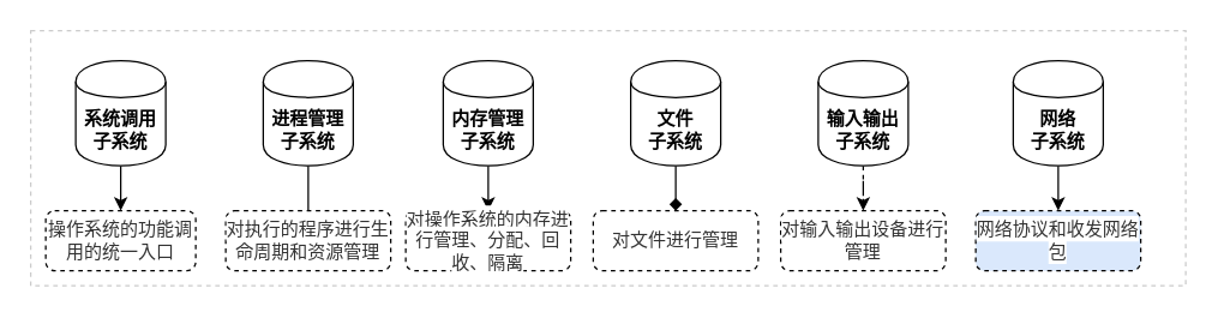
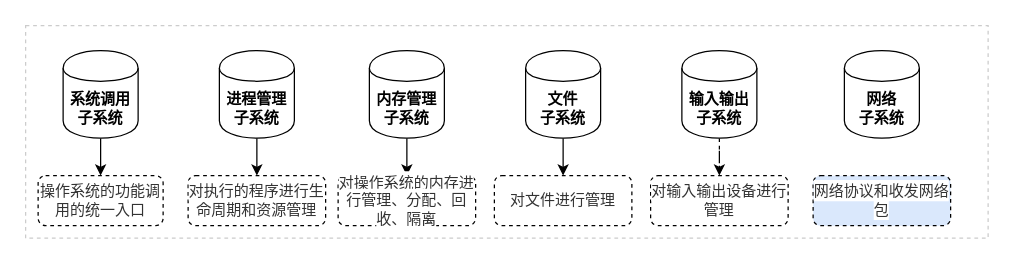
  <mxCell id="0" />
  <mxCell id="1" parent="0" />
  <mxCell id="2" value="" style="rounded=0;whiteSpace=wrap;html=1;dashed=1;strokeColor=#CCCCCC;" vertex="1" parent="1"><mxGeometry x="20" y="20" width="770" height="170" as="geometry" /></mxCell>
  <mxCell id="3" style="edgeStyle=orthogonalEdgeStyle;rounded=0;orthogonalLoop=1;jettySize=auto;html=1;entryX=0.5;entryY=0;entryDx=0;entryDy=0;" edge="1" parent="1" source="4" target="15"><mxGeometry relative="1" as="geometry" /></mxCell>
  <mxCell id="4" value="系统调用子系统" style="shape=cylinder;whiteSpace=wrap;html=1;boundedLbl=1;backgroundOutline=1;fontStyle=1" vertex="1" parent="1"><mxGeometry x="50" y="40" width="60" height="70" as="geometry" /></mxCell>
- <mxCell id="5" style="edgeStyle=orthogonalEdgeStyle;rounded=0;orthogonalLoop=1;jettySize=auto;html=1;entryX=0.5;entryY=0;entryDx=0;entryDy=0;endArrow=none;" edge="1" parent="1" source="6" target="16"><mxGeometry relative="1" as="geometry" /></mxCell>
+ <mxCell id="5" style="edgeStyle=orthogonalEdgeStyle;rounded=0;orthogonalLoop=1;jettySize=auto;html=1;entryX=0.5;entryY=0;entryDx=0;entryDy=0;" edge="1" parent="1" source="6" target="16"><mxGeometry relative="1" as="geometry" /></mxCell>
  <mxCell id="6" value="进程管理子系统" style="shape=cylinder;whiteSpace=wrap;html=1;boundedLbl=1;backgroundOutline=1;fontStyle=1" vertex="1" parent="1"><mxGeometry x="175" y="40" width="60" height="70" as="geometry" /></mxCell>
  <mxCell id="7" style="edgeStyle=orthogonalEdgeStyle;rounded=0;orthogonalLoop=1;jettySize=auto;html=1;entryX=0.5;entryY=0;entryDx=0;entryDy=0;" edge="1" parent="1" source="8" target="17"><mxGeometry relative="1" as="geometry" /></mxCell>
  <mxCell id="8" value="内存管理子系统" style="shape=cylinder;whiteSpace=wrap;html=1;boundedLbl=1;backgroundOutline=1;fontStyle=1" vertex="1" parent="1"><mxGeometry x="295" y="40" width="60" height="70" as="geometry" /></mxCell>
- <mxCell id="9" style="edgeStyle=orthogonalEdgeStyle;rounded=0;orthogonalLoop=1;jettySize=auto;html=1;entryX=0.5;entryY=0;entryDx=0;entryDy=0;endArrow=diamond;" edge="1" parent="1" source="10" target="18"><mxGeometry relative="1" as="geometry" /></mxCell>
+ <mxCell id="9" style="edgeStyle=orthogonalEdgeStyle;rounded=0;orthogonalLoop=1;jettySize=auto;html=1;entryX=0.5;entryY=0;entryDx=0;entryDy=0;" edge="1" parent="1" source="10" target="18"><mxGeometry relative="1" as="geometry" /></mxCell>
  <mxCell id="10" value="文件&lt;br&gt;子系统" style="shape=cylinder;whiteSpace=wrap;html=1;boundedLbl=1;backgroundOutline=1;fontStyle=1" vertex="1" parent="1"><mxGeometry x="420" y="40" width="60" height="70" as="geometry" /></mxCell>
  <mxCell id="11" style="edgeStyle=orthogonalEdgeStyle;rounded=0;orthogonalLoop=1;jettySize=auto;html=1;entryX=0.5;entryY=0;entryDx=0;entryDy=0;dashed=1;" edge="1" parent="1" source="12" target="19"><mxGeometry relative="1" as="geometry" /></mxCell>
  <mxCell id="12" value="输入输出子系统" style="shape=cylinder;whiteSpace=wrap;html=1;boundedLbl=1;backgroundOutline=1;fontStyle=1" vertex="1" parent="1"><mxGeometry x="545" y="40" width="60" height="70" as="geometry" /></mxCell>
- <mxCell id="13" style="edgeStyle=orthogonalEdgeStyle;rounded=0;orthogonalLoop=1;jettySize=auto;html=1;entryX=0.5;entryY=0;entryDx=0;entryDy=0;" edge="1" parent="1" source="14" target="20"><mxGeometry relative="1" as="geometry" /></mxCell>
  <mxCell id="14" value="网络&lt;br&gt;子系统" style="shape=cylinder;whiteSpace=wrap;html=1;boundedLbl=1;backgroundOutline=1;fontStyle=1" vertex="1" parent="1"><mxGeometry x="675" y="40" width="60" height="70" as="geometry" /></mxCell>
  <mxCell id="15" value="&lt;span style=&quot;color: rgb(51 , 51 , 51) ; font-family: &amp;#34;open sans&amp;#34; , &amp;#34;clear sans&amp;#34; , &amp;#34;helvetica neue&amp;#34; , &amp;#34;helvetica&amp;#34; , &amp;#34;arial&amp;#34; , sans-serif ; white-space: pre-wrap ; background-color: rgb(255 , 255 , 255)&quot;&gt;&lt;font style=&quot;font-size: 12px&quot;&gt;操作系统的功能调用的统一入口&lt;/font&gt;&lt;/span&gt;" style="rounded=1;whiteSpace=wrap;html=1;dashed=1;" vertex="1" parent="1"><mxGeometry x="30" y="140" width="100" height="40" as="geometry" /></mxCell>
  <mxCell id="16" value="&lt;span style=&quot;color: rgb(51 , 51 , 51) ; font-family: &amp;#34;open sans&amp;#34; , &amp;#34;clear sans&amp;#34; , &amp;#34;helvetica neue&amp;#34; , &amp;#34;helvetica&amp;#34; , &amp;#34;arial&amp;#34; , sans-serif ; white-space: pre-wrap ; background-color: rgb(255 , 255 , 255)&quot;&gt;&lt;font style=&quot;font-size: 12px&quot;&gt;对执行的程序进行生命周期和资源管理&lt;/font&gt;&lt;/span&gt;" style="rounded=1;whiteSpace=wrap;html=1;dashed=1;" vertex="1" parent="1"><mxGeometry x="150" y="140" width="110" height="40" as="geometry" /></mxCell>
  <mxCell id="17" value="&lt;span style=&quot;color: rgb(51 , 51 , 51) ; font-family: &amp;#34;open sans&amp;#34; , &amp;#34;clear sans&amp;#34; , &amp;#34;helvetica neue&amp;#34; , &amp;#34;helvetica&amp;#34; , &amp;#34;arial&amp;#34; , sans-serif ; white-space: pre-wrap ; background-color: rgb(255 , 255 , 255)&quot;&gt;&lt;font style=&quot;font-size: 12px&quot;&gt;对操作系统的内存进行管理、分配、回收、隔离&lt;/font&gt;&lt;/span&gt;" style="rounded=1;whiteSpace=wrap;html=1;dashed=1;" vertex="1" parent="1"><mxGeometry x="270" y="140" width="110" height="40" as="geometry" /></mxCell>
  <mxCell id="18" value="&lt;span style=&quot;color: rgb(51 , 51 , 51) ; font-family: &amp;#34;open sans&amp;#34; , &amp;#34;clear sans&amp;#34; , &amp;#34;helvetica neue&amp;#34; , &amp;#34;helvetica&amp;#34; , &amp;#34;arial&amp;#34; , sans-serif ; white-space: pre-wrap ; background-color: rgb(255 , 255 , 255)&quot;&gt;&lt;font style=&quot;font-size: 12px&quot;&gt;对文件进行管理&lt;/font&gt;&lt;/span&gt;" style="rounded=1;whiteSpace=wrap;html=1;dashed=1;" vertex="1" parent="1"><mxGeometry x="395" y="140" width="110" height="40" as="geometry" /></mxCell>
  <mxCell id="19" value="&lt;span style=&quot;color: rgb(51 , 51 , 51) ; font-family: &amp;#34;open sans&amp;#34; , &amp;#34;clear sans&amp;#34; , &amp;#34;helvetica neue&amp;#34; , &amp;#34;helvetica&amp;#34; , &amp;#34;arial&amp;#34; , sans-serif ; white-space: pre-wrap ; background-color: rgb(255 , 255 , 255)&quot;&gt;&lt;font style=&quot;font-size: 12px&quot;&gt;对输入输出设备进行管理&lt;/font&gt;&lt;/span&gt;" style="rounded=1;whiteSpace=wrap;html=1;dashed=1;" vertex="1" parent="1"><mxGeometry x="520" y="140" width="110" height="40" as="geometry" /></mxCell>
  <mxCell id="20" value="&lt;span style=&quot;color: rgb(51 , 51 , 51) ; font-family: &amp;#34;open sans&amp;#34; , &amp;#34;clear sans&amp;#34; , &amp;#34;helvetica neue&amp;#34; , &amp;#34;helvetica&amp;#34; , &amp;#34;arial&amp;#34; , sans-serif ; white-space: pre-wrap ; background-color: rgb(255 , 255 , 255)&quot;&gt;&lt;font style=&quot;font-size: 12px&quot;&gt;网络协议和收发网络包&lt;/font&gt;&lt;/span&gt;" style="rounded=1;whiteSpace=wrap;html=1;dashed=1;fillColor=#dae8fc;" vertex="1" parent="1"><mxGeometry x="650" y="140" width="110" height="40" as="geometry" /></mxCell>
